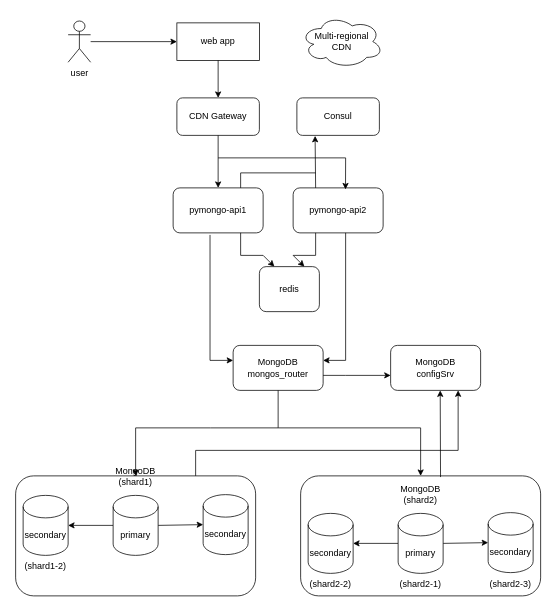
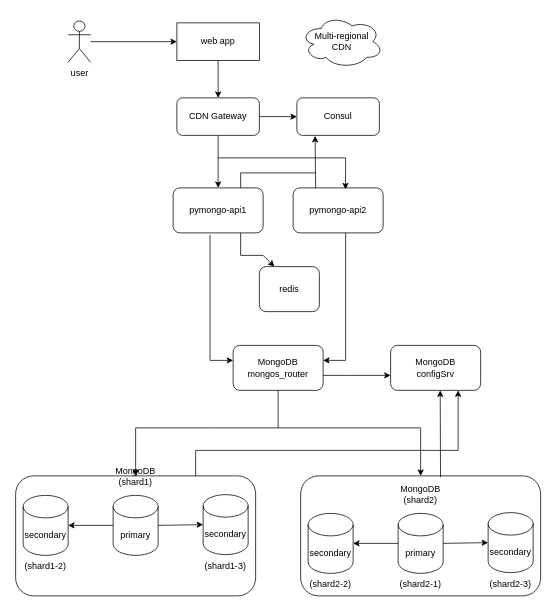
  <mxCell id="0" />
  <mxCell id="1" parent="0" />
  <mxCell id="2" value="Multi-regional&lt;div&gt;CDN&lt;/div&gt;" style="ellipse;shape=cloud;whiteSpace=wrap;html=1;" vertex="1" parent="1"><mxGeometry x="400" y="20" width="110" height="70" as="geometry" /></mxCell>
  <mxCell id="3" value="user" style="shape=umlActor;verticalLabelPosition=bottom;verticalAlign=top;html=1;outlineConnect=0;" vertex="1" parent="1"><mxGeometry x="90" y="27.5" width="30" height="55" as="geometry" /></mxCell>
  <mxCell id="4" value="web app" style="rounded=0;whiteSpace=wrap;html=1;" vertex="1" parent="1"><mxGeometry x="235" y="30" width="110" height="50" as="geometry" /></mxCell>
  <mxCell id="5" value="" style="group" connectable="0" vertex="1" parent="1"><mxGeometry x="20" y="130" width="700" height="664" as="geometry" /></mxCell>
  <mxCell id="6" value="pymongo-api1" style="rounded=1;whiteSpace=wrap;html=1;container=0;" vertex="1" parent="5"><mxGeometry x="210" y="120" width="120" height="60" as="geometry" /></mxCell>
  <mxCell id="7" style="edgeStyle=orthogonalEdgeStyle;rounded=0;orthogonalLoop=1;jettySize=auto;html=1;exitX=0.41;exitY=1.045;exitDx=0;exitDy=0;exitPerimeter=0;" edge="1" parent="5" source="6"><mxGeometry relative="1" as="geometry"><mxPoint x="260" y="160" as="sourcePoint" /><mxPoint x="290" y="350" as="targetPoint" /><Array as="points"><mxPoint x="259" y="350" /></Array></mxGeometry></mxCell>
  <mxCell id="8" value="" style="endArrow=classic;html=1;rounded=0;exitX=0.75;exitY=1;exitDx=0;exitDy=0;entryX=0.25;entryY=0;entryDx=0;entryDy=0;" edge="1" parent="5" source="6" target="36"><mxGeometry width="50" height="50" relative="1" as="geometry"><mxPoint x="480" y="350" as="sourcePoint" /><mxPoint x="150" y="330" as="targetPoint" /><Array as="points"><mxPoint x="300" y="210" /><mxPoint x="330" y="210" /></Array></mxGeometry></mxCell>
  <mxCell id="9" value="&lt;div&gt;MongoDB&lt;/div&gt;mongos_router" style="rounded=1;whiteSpace=wrap;html=1;" vertex="1" parent="5"><mxGeometry x="290" y="330" width="120" height="60" as="geometry" /></mxCell>
  <mxCell id="10" value="&lt;div&gt;MongoDB&lt;/div&gt;configSrv" style="rounded=1;whiteSpace=wrap;html=1;" vertex="1" parent="5"><mxGeometry x="500" y="330" width="120" height="60" as="geometry" /></mxCell>
  <mxCell id="11" value="" style="endArrow=classic;html=1;rounded=0;exitX=0.25;exitY=1;exitDx=0;exitDy=0;entryX=0.5;entryY=0;entryDx=0;entryDy=0;" edge="1" parent="5" target="24"><mxGeometry width="50" height="50" relative="1" as="geometry"><mxPoint x="350" y="390" as="sourcePoint" /><mxPoint x="110" y="440" as="targetPoint" /><Array as="points"><mxPoint x="350" y="440" /><mxPoint x="260" y="440" /><mxPoint x="160" y="440" /></Array></mxGeometry></mxCell>
  <mxCell id="12" value="" style="endArrow=classic;html=1;rounded=0;entryX=0.5;entryY=0;entryDx=0;entryDy=0;" edge="1" parent="5" target="14"><mxGeometry width="50" height="50" relative="1" as="geometry"><mxPoint x="350" y="440" as="sourcePoint" /><mxPoint x="600" y="440" as="targetPoint" /><Array as="points"><mxPoint x="540" y="440" /></Array></mxGeometry></mxCell>
  <mxCell id="13" value="" style="group" connectable="0" vertex="1" parent="5"><mxGeometry x="380" y="504" width="320" height="160" as="geometry" /></mxCell>
  <mxCell id="14" value="" style="rounded=1;whiteSpace=wrap;html=1;container=0;" vertex="1" parent="13"><mxGeometry width="320" height="160" as="geometry" /></mxCell>
  <mxCell id="15" value="secondary" style="shape=cylinder3;whiteSpace=wrap;html=1;boundedLbl=1;backgroundOutline=1;size=15;container=0;" vertex="1" parent="13"><mxGeometry x="10" y="50" width="60" height="80" as="geometry" /></mxCell>
  <mxCell id="16" value="(shard2-2)" style="text;html=1;align=center;verticalAlign=middle;whiteSpace=wrap;rounded=0;container=0;" vertex="1" parent="13"><mxGeometry x="10" y="130" width="60" height="30" as="geometry" /></mxCell>
  <mxCell id="17" value="" style="endArrow=classic;html=1;rounded=0;entryX=1;entryY=0.5;entryDx=0;entryDy=0;entryPerimeter=0;" edge="1" parent="13" target="15"><mxGeometry width="50" height="50" relative="1" as="geometry"><mxPoint x="130" y="90" as="sourcePoint" /><mxPoint x="110" y="-40" as="targetPoint" /></mxGeometry></mxCell>
  <mxCell id="18" value="" style="endArrow=classic;html=1;rounded=0;exitX=1;exitY=0.5;exitDx=0;exitDy=0;exitPerimeter=0;entryX=0;entryY=0.5;entryDx=0;entryDy=0;entryPerimeter=0;" edge="1" parent="13" source="20" target="22"><mxGeometry width="50" height="50" relative="1" as="geometry"><mxPoint x="210" y="40" as="sourcePoint" /><mxPoint x="260" y="-10" as="targetPoint" /></mxGeometry></mxCell>
  <mxCell id="19" value="MongoDB (shard2)" style="text;html=1;align=center;verticalAlign=middle;whiteSpace=wrap;rounded=0;container=0;" vertex="1" parent="13"><mxGeometry x="130" y="10" width="60" height="30" as="geometry" /></mxCell>
  <mxCell id="20" value="primary" style="shape=cylinder3;whiteSpace=wrap;html=1;boundedLbl=1;backgroundOutline=1;size=15;container=0;" vertex="1" parent="13"><mxGeometry x="130" y="50" width="60" height="80" as="geometry" /></mxCell>
  <mxCell id="21" value="(shard2-1)" style="text;html=1;align=center;verticalAlign=middle;whiteSpace=wrap;rounded=0;container=0;" vertex="1" parent="13"><mxGeometry x="130" y="130" width="60" height="30" as="geometry" /></mxCell>
  <mxCell id="22" value="secondary" style="shape=cylinder3;whiteSpace=wrap;html=1;boundedLbl=1;backgroundOutline=1;size=15;container=0;" vertex="1" parent="13"><mxGeometry x="250" y="49" width="60" height="80" as="geometry" /></mxCell>
  <mxCell id="23" value="(shard2-3&lt;span style=&quot;background-color: transparent; color: light-dark(rgb(0, 0, 0), rgb(255, 255, 255));&quot;&gt;)&lt;/span&gt;" style="text;html=1;align=center;verticalAlign=middle;whiteSpace=wrap;rounded=0;container=0;" vertex="1" parent="13"><mxGeometry x="250" y="129" width="60" height="30" as="geometry" /></mxCell>
  <mxCell id="24" value="" style="rounded=1;whiteSpace=wrap;html=1;container=0;" vertex="1" parent="5"><mxGeometry y="504" width="320" height="160" as="geometry" /></mxCell>
  <mxCell id="25" value="secondary" style="shape=cylinder3;whiteSpace=wrap;html=1;boundedLbl=1;backgroundOutline=1;size=15;container=0;" vertex="1" parent="5"><mxGeometry x="10" y="530" width="60" height="80" as="geometry" /></mxCell>
  <mxCell id="26" value="(shard1-2)" style="text;html=1;align=center;verticalAlign=middle;whiteSpace=wrap;rounded=0;container=0;" vertex="1" parent="5"><mxGeometry x="10" y="610" width="60" height="30" as="geometry" /></mxCell>
  <mxCell id="27" value="" style="endArrow=classic;html=1;rounded=0;entryX=1;entryY=0.5;entryDx=0;entryDy=0;entryPerimeter=0;" edge="1" parent="5" target="25"><mxGeometry width="50" height="50" relative="1" as="geometry"><mxPoint x="130" y="570" as="sourcePoint" /><mxPoint x="110" y="440" as="targetPoint" /></mxGeometry></mxCell>
  <mxCell id="28" value="" style="endArrow=classic;html=1;rounded=0;exitX=1;exitY=0.5;exitDx=0;exitDy=0;exitPerimeter=0;entryX=0;entryY=0.5;entryDx=0;entryDy=0;entryPerimeter=0;" edge="1" parent="5" source="30" target="31"><mxGeometry width="50" height="50" relative="1" as="geometry"><mxPoint x="210" y="520" as="sourcePoint" /><mxPoint x="260" y="470" as="targetPoint" /></mxGeometry></mxCell>
  <mxCell id="29" value="MongoDB (shard1)" style="text;html=1;align=center;verticalAlign=middle;whiteSpace=wrap;rounded=0;container=0;" vertex="1" parent="5"><mxGeometry x="130" y="490" width="60" height="30" as="geometry" /></mxCell>
  <mxCell id="30" value="primary" style="shape=cylinder3;whiteSpace=wrap;html=1;boundedLbl=1;backgroundOutline=1;size=15;container=0;" vertex="1" parent="5"><mxGeometry x="130" y="530" width="60" height="80" as="geometry" /></mxCell>
  <mxCell id="31" value="secondary" style="shape=cylinder3;whiteSpace=wrap;html=1;boundedLbl=1;backgroundOutline=1;size=15;container=0;" vertex="1" parent="5"><mxGeometry x="250" y="529" width="60" height="80" as="geometry" /></mxCell>
+ <mxCell id="32" value="(shard1-3&lt;span style=&quot;background-color: transparent; color: light-dark(rgb(0, 0, 0), rgb(255, 255, 255));&quot;&gt;)&lt;/span&gt;" style="text;html=1;align=center;verticalAlign=middle;whiteSpace=wrap;rounded=0;container=0;" vertex="1" parent="5"><mxGeometry x="250" y="609" width="60" height="30" as="geometry" /></mxCell>
  <mxCell id="33" value="" style="endArrow=classic;html=1;rounded=0;exitX=0.583;exitY=0.01;exitDx=0;exitDy=0;exitPerimeter=0;entryX=0.551;entryY=1.002;entryDx=0;entryDy=0;entryPerimeter=0;" edge="1" parent="5" source="14" target="10"><mxGeometry width="50" height="50" relative="1" as="geometry"><mxPoint x="580" y="490" as="sourcePoint" /><mxPoint x="630" y="440" as="targetPoint" /></mxGeometry></mxCell>
  <mxCell id="34" value="" style="endArrow=classic;html=1;rounded=0;exitX=1;exitY=0.5;exitDx=0;exitDy=0;entryX=0;entryY=0.5;entryDx=0;entryDy=0;" edge="1" parent="5"><mxGeometry width="50" height="50" relative="1" as="geometry"><mxPoint x="410" y="370" as="sourcePoint" /><mxPoint x="500" y="370" as="targetPoint" /><Array as="points"><mxPoint x="440" y="370" /></Array></mxGeometry></mxCell>
  <mxCell id="35" value="" style="endArrow=classic;html=1;rounded=0;exitX=0.75;exitY=0;exitDx=0;exitDy=0;entryX=0.75;entryY=1;entryDx=0;entryDy=0;" edge="1" parent="5" source="24" target="10"><mxGeometry width="50" height="50" relative="1" as="geometry"><mxPoint x="250" y="490" as="sourcePoint" /><mxPoint x="610" y="470" as="targetPoint" /><Array as="points"><mxPoint x="240" y="470" /><mxPoint x="590" y="470" /></Array></mxGeometry></mxCell>
  <mxCell id="36" value="redis" style="rounded=1;whiteSpace=wrap;html=1;" vertex="1" parent="5"><mxGeometry x="325" y="225" width="80" height="60" as="geometry" /></mxCell>
  <mxCell id="37" value="pymongo-api2" style="rounded=1;whiteSpace=wrap;html=1;container=0;" vertex="1" parent="5"><mxGeometry x="370" y="120" width="120" height="60" as="geometry" /></mxCell>
- <mxCell id="38" value="" style="endArrow=classic;html=1;rounded=0;exitX=0.25;exitY=1;exitDx=0;exitDy=0;entryX=0.75;entryY=0;entryDx=0;entryDy=0;" edge="1" parent="5" source="37" target="36"><mxGeometry width="50" height="50" relative="1" as="geometry"><mxPoint x="450" y="220" as="sourcePoint" /><mxPoint x="480" y="280" as="targetPoint" /><Array as="points"><mxPoint x="400" y="210" /><mxPoint x="370" y="210" /></Array></mxGeometry></mxCell>
  <mxCell id="39" style="edgeStyle=orthogonalEdgeStyle;rounded=0;orthogonalLoop=1;jettySize=auto;html=1;" edge="1" parent="5" target="9"><mxGeometry relative="1" as="geometry"><mxPoint x="440" y="180" as="sourcePoint" /><mxPoint x="470" y="350" as="targetPoint" /><Array as="points"><mxPoint x="440" y="350" /></Array></mxGeometry></mxCell>
  <mxCell id="40" value="CDN Gateway" style="rounded=1;whiteSpace=wrap;html=1;" vertex="1" parent="5"><mxGeometry x="215" width="110" height="50" as="geometry" /></mxCell>
  <mxCell id="41" value="Consul" style="rounded=1;whiteSpace=wrap;html=1;" vertex="1" parent="5"><mxGeometry x="375" width="110" height="50" as="geometry" /></mxCell>
+ <mxCell id="42" value="" style="endArrow=classic;html=1;rounded=0;exitX=1;exitY=0.5;exitDx=0;exitDy=0;entryX=0;entryY=0.5;entryDx=0;entryDy=0;" edge="1" parent="5" source="40" target="41"><mxGeometry width="50" height="50" relative="1" as="geometry"><mxPoint x="340" y="110" as="sourcePoint" /><mxPoint x="390" y="60" as="targetPoint" /></mxGeometry></mxCell>
  <mxCell id="43" value="" style="endArrow=classic;html=1;rounded=0;exitX=0.5;exitY=1;exitDx=0;exitDy=0;entryX=0.5;entryY=0;entryDx=0;entryDy=0;" edge="1" parent="5" source="40" target="6"><mxGeometry width="50" height="50" relative="1" as="geometry"><mxPoint x="280" y="110" as="sourcePoint" /><mxPoint x="330" y="60" as="targetPoint" /></mxGeometry></mxCell>
  <mxCell id="44" value="" style="endArrow=classic;html=1;rounded=0;entryX=0.221;entryY=1.014;entryDx=0;entryDy=0;entryPerimeter=0;" edge="1" parent="5" target="41"><mxGeometry width="50" height="50" relative="1" as="geometry"><mxPoint x="400" y="120" as="sourcePoint" /><mxPoint x="406" y="60" as="targetPoint" /></mxGeometry></mxCell>
  <mxCell id="45" value="" style="endArrow=none;html=1;rounded=0;" edge="1" parent="5"><mxGeometry width="50" height="50" relative="1" as="geometry"><mxPoint x="300" y="120" as="sourcePoint" /><mxPoint x="400" y="100" as="targetPoint" /><Array as="points"><mxPoint x="300" y="100" /></Array></mxGeometry></mxCell>
  <mxCell id="46" value="" style="endArrow=classic;html=1;rounded=0;entryX=0.582;entryY=0.033;entryDx=0;entryDy=0;entryPerimeter=0;" edge="1" parent="5" target="37"><mxGeometry width="50" height="50" relative="1" as="geometry"><mxPoint x="270" y="80" as="sourcePoint" /><mxPoint x="490" y="80" as="targetPoint" /><Array as="points"><mxPoint x="440" y="80" /></Array></mxGeometry></mxCell>
  <mxCell id="47" value="" style="endArrow=classic;html=1;rounded=0;exitX=0.5;exitY=1;exitDx=0;exitDy=0;entryX=0.5;entryY=0;entryDx=0;entryDy=0;" edge="1" parent="1" source="4" target="40"><mxGeometry width="50" height="50" relative="1" as="geometry"><mxPoint x="350" y="120" as="sourcePoint" /><mxPoint x="400" y="70" as="targetPoint" /></mxGeometry></mxCell>
  <mxCell id="48" value="" style="endArrow=classic;html=1;rounded=0;entryX=0;entryY=0.5;entryDx=0;entryDy=0;" edge="1" parent="1" source="3" target="4"><mxGeometry width="50" height="50" relative="1" as="geometry"><mxPoint x="150" y="80" as="sourcePoint" /><mxPoint x="200" y="30" as="targetPoint" /></mxGeometry></mxCell>
